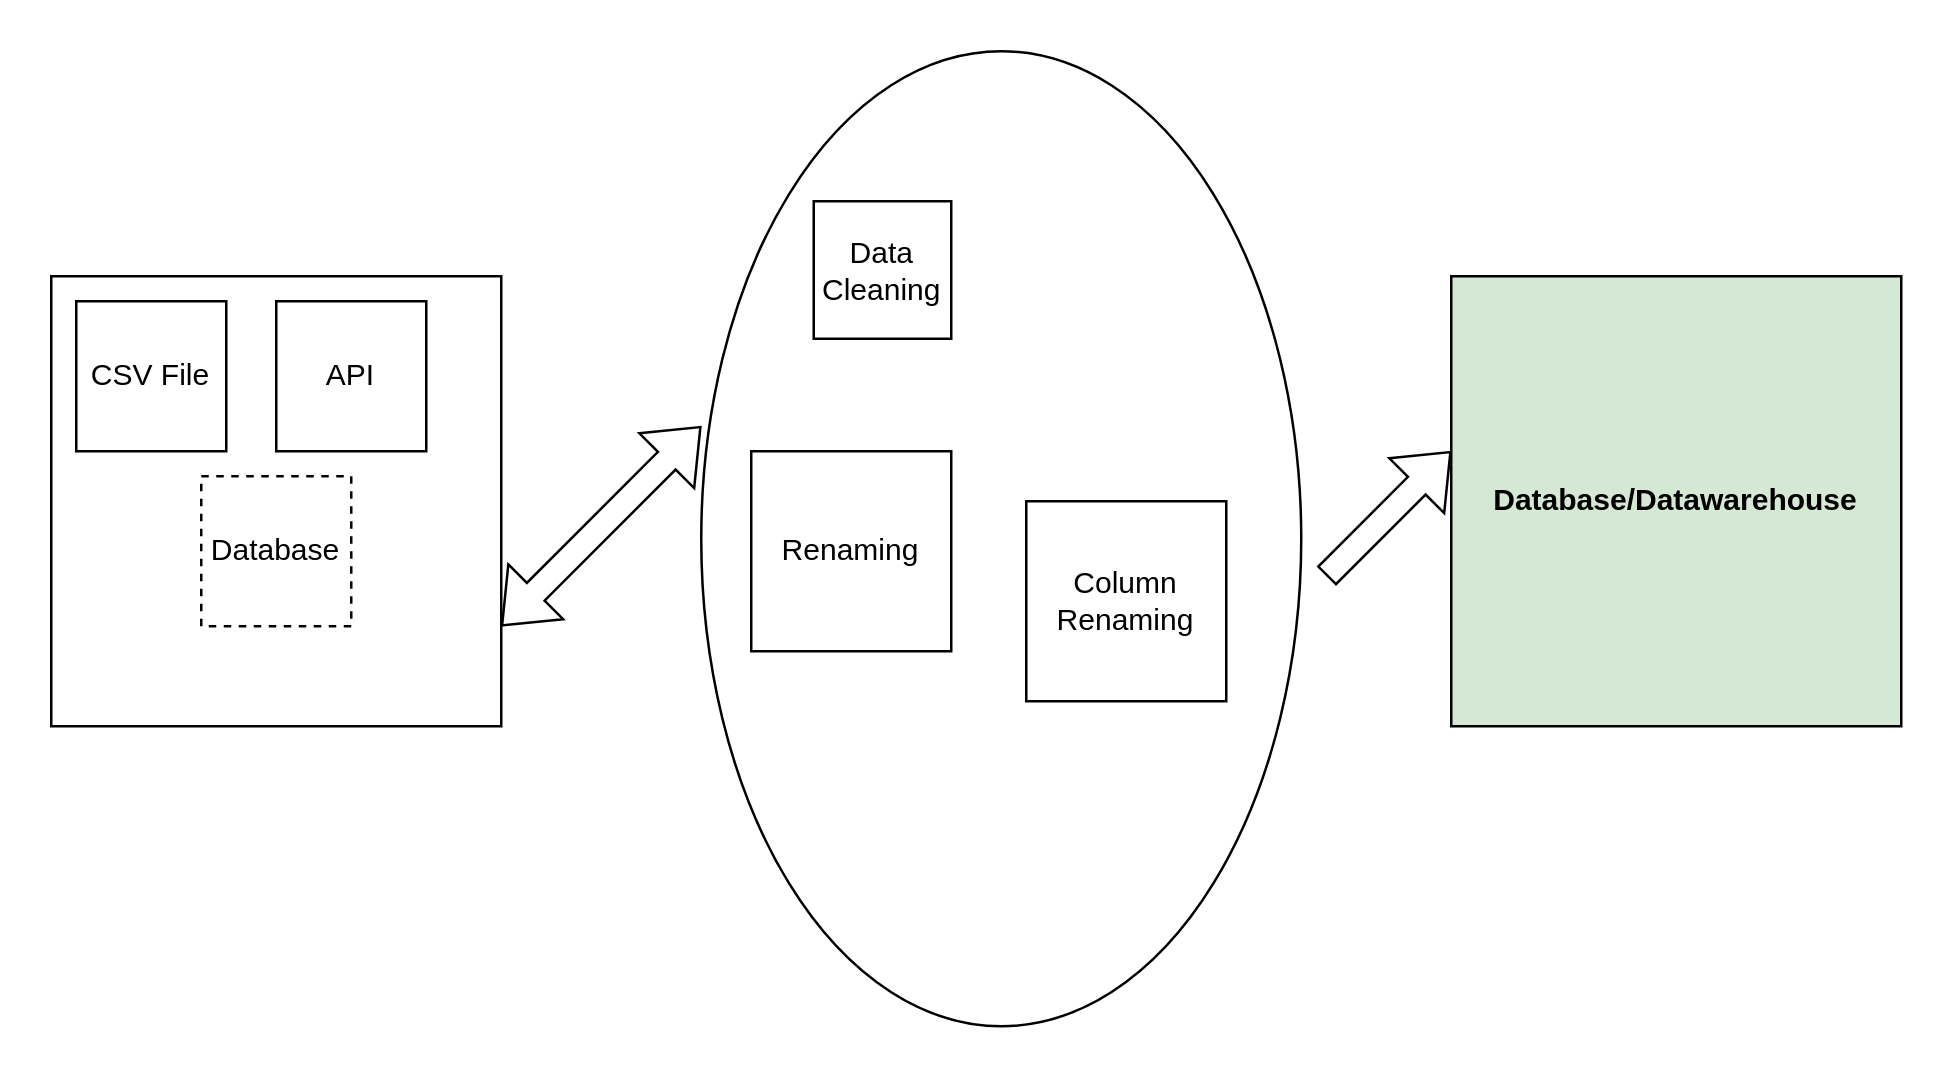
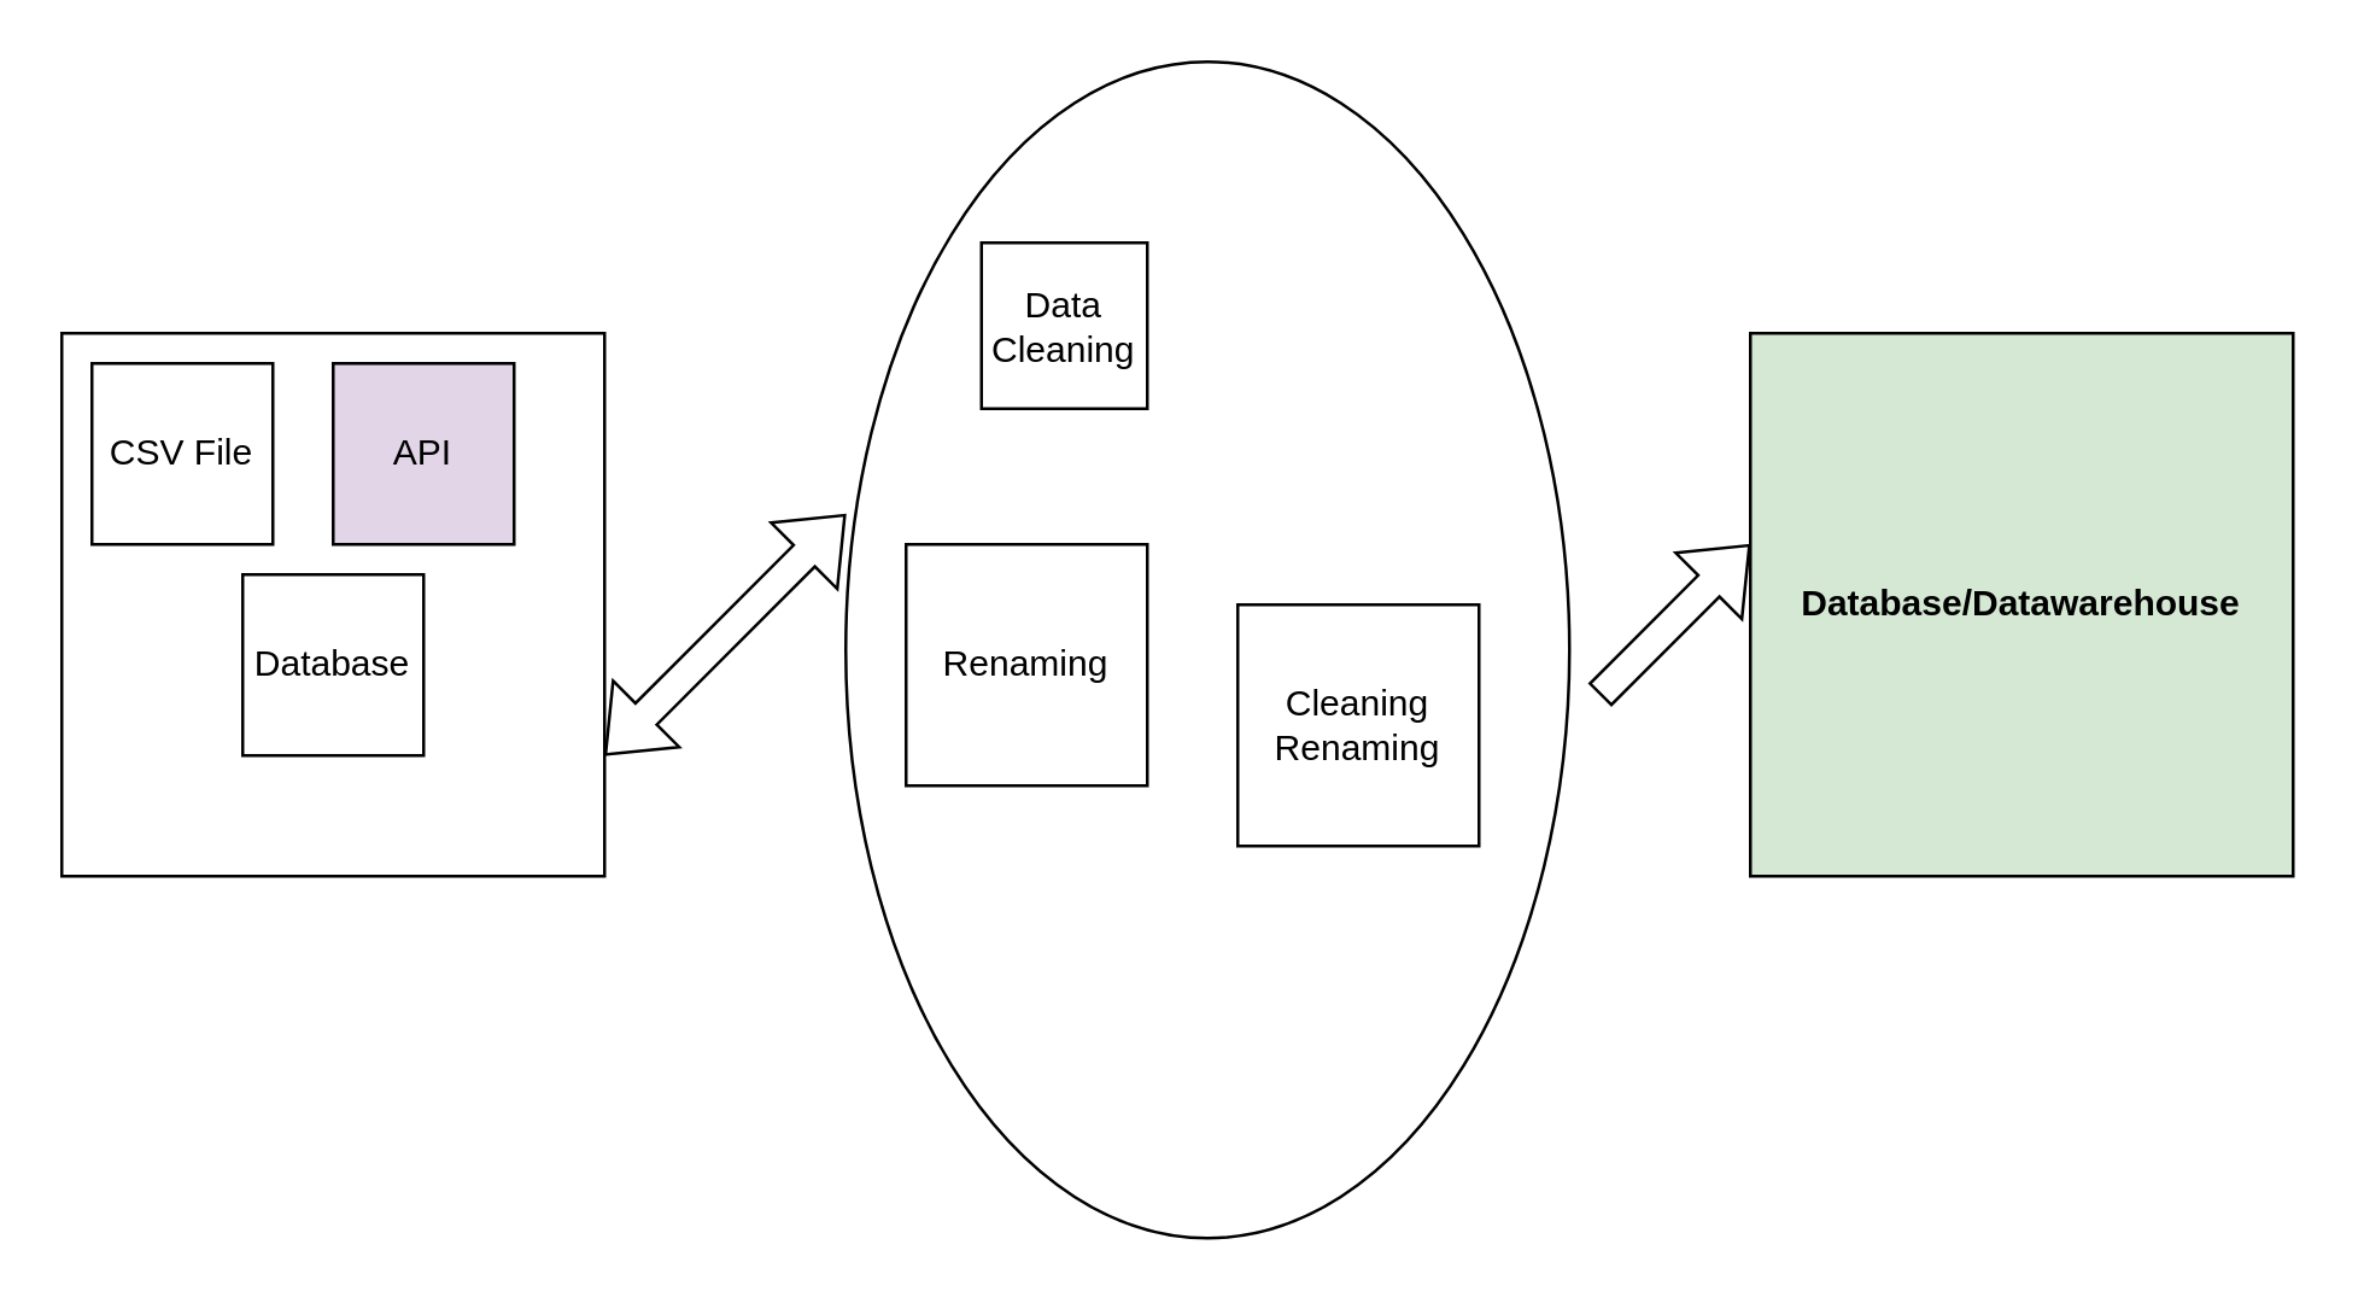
  <mxCell id="0" />
  <mxCell id="1" parent="0" />
  <mxCell id="2" value="" style="whiteSpace=wrap;html=1;aspect=fixed;fontStyle=1" parent="1" vertex="1"><mxGeometry x="20" y="110" width="180" height="180" as="geometry" /></mxCell>
  <mxCell id="3" value="CSV File" style="whiteSpace=wrap;html=1;aspect=fixed;" parent="1" vertex="1"><mxGeometry x="30" y="120" width="60" height="60" as="geometry" /></mxCell>
- <mxCell id="4" value="Database" style="whiteSpace=wrap;html=1;aspect=fixed;dashed=1;" parent="1" vertex="1"><mxGeometry x="80" y="190" width="60" height="60" as="geometry" /></mxCell>
- <mxCell id="5" value="API" style="whiteSpace=wrap;html=1;aspect=fixed;" parent="1" vertex="1"><mxGeometry x="110" y="120" width="60" height="60" as="geometry" /></mxCell>
+ <mxCell id="4" value="Database" style="whiteSpace=wrap;html=1;aspect=fixed;" parent="1" vertex="1"><mxGeometry x="80" y="190" width="60" height="60" as="geometry" /></mxCell>
+ <mxCell id="5" value="API" style="whiteSpace=wrap;html=1;aspect=fixed;fillColor=#e1d5e7;" parent="1" vertex="1"><mxGeometry x="110" y="120" width="60" height="60" as="geometry" /></mxCell>
  <mxCell id="6" value="" style="ellipse;whiteSpace=wrap;html=1;" parent="1" vertex="1"><mxGeometry x="280" y="20" width="240" height="390" as="geometry" /></mxCell>
  <mxCell id="7" value="Data Cleaning" style="whiteSpace=wrap;html=1;aspect=fixed;" vertex="1" parent="1"><mxGeometry x="325" y="80" width="55" height="55" as="geometry" /></mxCell>
- <mxCell id="8" value="Column Renaming" style="whiteSpace=wrap;html=1;aspect=fixed;" vertex="1" parent="1"><mxGeometry x="410" y="200" width="80" height="80" as="geometry" /></mxCell>
+ <mxCell id="8" value="Cleaning Renaming" style="whiteSpace=wrap;html=1;aspect=fixed;" vertex="1" parent="1"><mxGeometry x="410" y="200" width="80" height="80" as="geometry" /></mxCell>
  <mxCell id="9" value="Database/Datawarehouse" style="whiteSpace=wrap;html=1;aspect=fixed;fontStyle=1;fillColor=#d5e8d4;" vertex="1" parent="1"><mxGeometry x="580" y="110" width="180" height="180" as="geometry" /></mxCell>
  <mxCell id="10" value="" style="shape=flexArrow;endArrow=classic;startArrow=classic;html=1;rounded=0;width=0;endSize=6.27;" edge="1" parent="1" source="11"><mxGeometry width="100" height="100" relative="1" as="geometry"><mxPoint x="310" y="250" as="sourcePoint" /><mxPoint x="410" y="150" as="targetPoint" /></mxGeometry></mxCell>
  <mxCell id="11" value="Renaming" style="whiteSpace=wrap;html=1;aspect=fixed;" vertex="1" parent="1"><mxGeometry x="300" y="180" width="80" height="80" as="geometry" /></mxCell>
  <mxCell id="12" value="" style="shape=flexArrow;endArrow=classic;startArrow=classic;html=1;rounded=0;" edge="1" parent="1"><mxGeometry width="100" height="100" relative="1" as="geometry"><mxPoint x="200" y="250" as="sourcePoint" /><mxPoint x="280" y="170" as="targetPoint" /><Array as="points" /></mxGeometry></mxCell>
  <mxCell id="13" value="" style="shape=flexArrow;endArrow=classic;html=1;rounded=0;" edge="1" parent="1"><mxGeometry width="50" height="50" relative="1" as="geometry"><mxPoint x="530" y="230" as="sourcePoint" /><mxPoint x="580" y="180" as="targetPoint" /></mxGeometry></mxCell>
